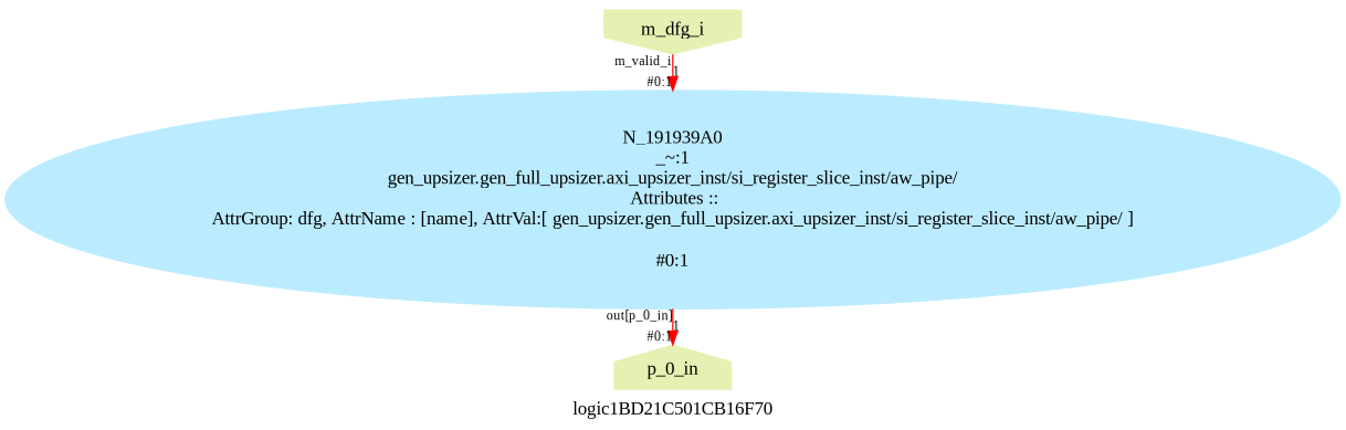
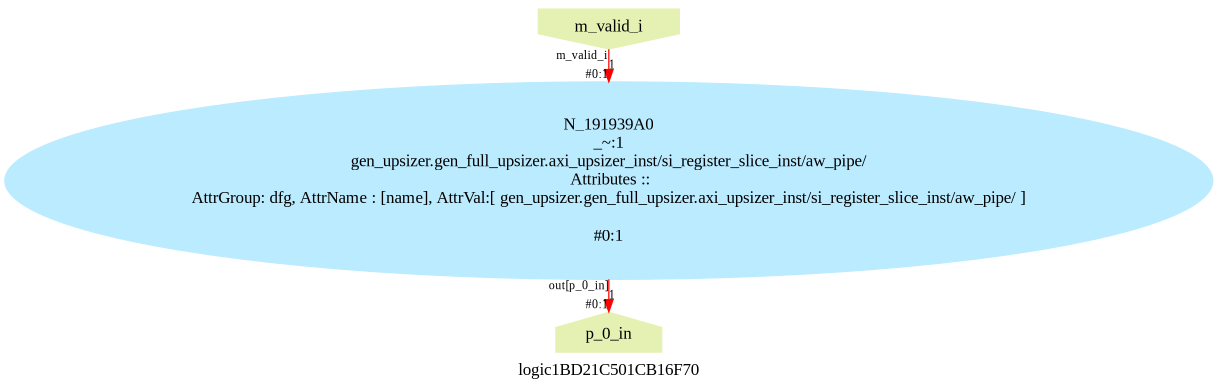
  digraph {
    label=logic1BD21C501CB16F70
    ranksep=0.1
    splines=true
    fontname="Liberation Serif"
    node [color="#e4f1b2" fontname="Liberation Serif" style=filled]
    edge [color="#ff0000" fontname="Liberation Serif" fontsize=10 headlabel="#0:1"]
-   n1 [label=m_dfg_i shape=invhouse]
+   n1 [label=m_valid_i shape=invhouse]
    n2 [label=p_0_in shape=house]
    n3 [color="#bbebff" label="N_191939A0\n_~:1\ngen_upsizer.gen_full_upsizer.axi_upsizer_inst/si_register_slice_inst/aw_pipe/\n Attributes ::\nAttrGroup: dfg, AttrName : [name], AttrVal:[ gen_upsizer.gen_full_upsizer.axi_upsizer_inst/si_register_slice_inst/aw_pipe/ ]\n\n#0:1\n"]
    subgraph sub_1 {
      rank=source
      n1
    }
    subgraph sub_2 {
      rank=sink
      n2
    }
    n1 -> n3 [label=1 taillabel=m_valid_i]
    n3 -> n2 [label=1 taillabel="out[p_0_in]"]
  }
